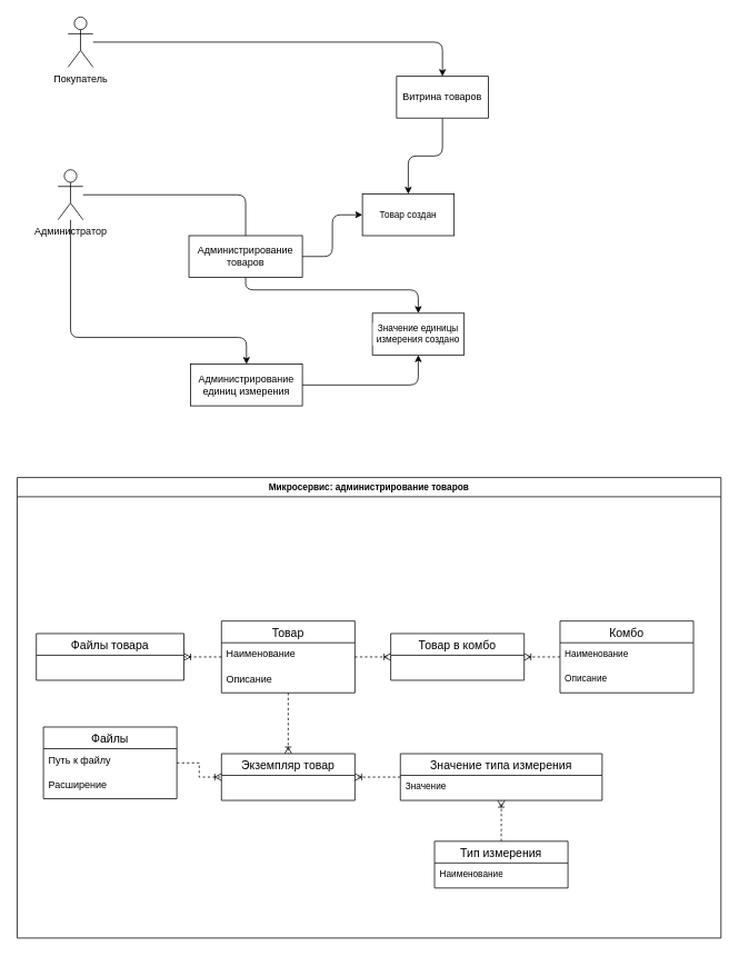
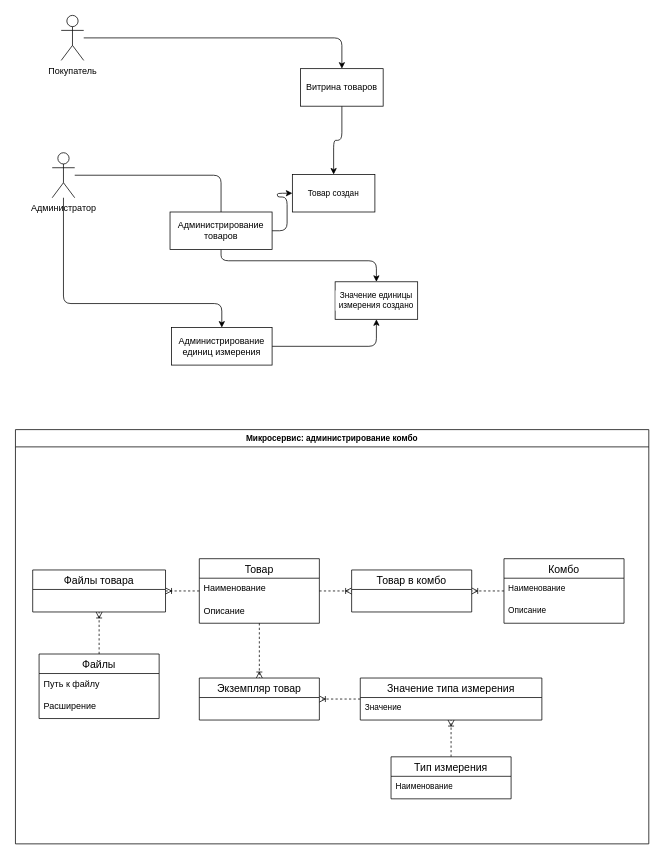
  <mxCell id="0" />
  <mxCell id="1" parent="0" />
- <mxCell id="2" value="Микросервис: администрирование товаров" style="swimlane;whiteSpace=wrap;html=1;fontFamily=Helvetica;fontSize=11;fontColor=default;labelBackgroundColor=default;" parent="1" vertex="1"><mxGeometry x="20" y="572" width="844" height="552" as="geometry" /></mxCell>
+ <mxCell id="2" value="Микросервис: администрирование комбо" style="swimlane;whiteSpace=wrap;html=1;fontFamily=Helvetica;fontSize=11;fontColor=default;labelBackgroundColor=default;" parent="1" vertex="1"><mxGeometry x="20" y="572" width="844" height="552" as="geometry" /></mxCell>
  <mxCell id="3" style="edgeStyle=orthogonalEdgeStyle;shape=connector;rounded=0;orthogonalLoop=1;jettySize=auto;html=1;dashed=1;strokeColor=default;align=center;verticalAlign=middle;fontFamily=Helvetica;fontSize=11;fontColor=default;labelBackgroundColor=default;endArrow=ERoneToMany;endFill=0;" parent="2" source="6" target="13" edge="1"><mxGeometry relative="1" as="geometry" /></mxCell>
  <mxCell id="4" style="edgeStyle=orthogonalEdgeStyle;shape=connector;rounded=0;orthogonalLoop=1;jettySize=auto;html=1;dashed=1;strokeColor=default;align=center;verticalAlign=middle;fontFamily=Helvetica;fontSize=11;fontColor=default;labelBackgroundColor=default;endArrow=ERoneToMany;endFill=0;" parent="2" source="6" target="20" edge="1"><mxGeometry relative="1" as="geometry" /></mxCell>
  <mxCell id="5" style="edgeStyle=orthogonalEdgeStyle;shape=connector;rounded=0;orthogonalLoop=1;jettySize=auto;html=1;dashed=1;strokeColor=default;align=center;verticalAlign=middle;fontFamily=Helvetica;fontSize=11;fontColor=default;labelBackgroundColor=default;endArrow=ERoneToMany;endFill=0;" parent="2" source="6" target="21" edge="1"><mxGeometry relative="1" as="geometry" /></mxCell>
  <mxCell id="6" value="Товар" style="swimlane;fontStyle=0;childLayout=stackLayout;horizontal=1;startSize=26;horizontalStack=0;resizeParent=1;resizeParentMax=0;resizeLast=0;collapsible=1;marginBottom=0;align=center;fontSize=14;" parent="2" vertex="1"><mxGeometry x="245" y="172" width="160" height="86" as="geometry" /></mxCell>
  <mxCell id="7" value="Наименование" style="text;strokeColor=none;fillColor=none;spacingLeft=4;spacingRight=4;overflow=hidden;rotatable=0;points=[[0,0.5],[1,0.5]];portConstraint=eastwest;fontSize=12;whiteSpace=wrap;html=1;" parent="6" vertex="1"><mxGeometry y="26" width="160" height="30" as="geometry" /></mxCell>
  <mxCell id="8" value="Описание" style="text;strokeColor=none;fillColor=none;spacingLeft=4;spacingRight=4;overflow=hidden;rotatable=0;points=[[0,0.5],[1,0.5]];portConstraint=eastwest;fontSize=12;whiteSpace=wrap;html=1;" parent="6" vertex="1"><mxGeometry y="56" width="160" height="30" as="geometry" /></mxCell>
- <mxCell id="9" style="edgeStyle=orthogonalEdgeStyle;rounded=0;orthogonalLoop=1;jettySize=auto;html=1;endArrow=ERoneToMany;endFill=0;dashed=1;" parent="2" source="10" target="20" edge="1"><mxGeometry relative="1" as="geometry" /></mxCell>
+ <mxCell id="9" style="edgeStyle=orthogonalEdgeStyle;rounded=0;orthogonalLoop=1;jettySize=auto;html=1;endArrow=ERoneToMany;endFill=0;dashed=1;" parent="2" source="10" target="13" edge="1"><mxGeometry relative="1" as="geometry" /></mxCell>
  <mxCell id="10" value="Файлы" style="swimlane;fontStyle=0;childLayout=stackLayout;horizontal=1;startSize=26;horizontalStack=0;resizeParent=1;resizeParentMax=0;resizeLast=0;collapsible=1;marginBottom=0;align=center;fontSize=14;" parent="2" vertex="1"><mxGeometry x="31.5" y="299" width="160" height="86" as="geometry" /></mxCell>
  <mxCell id="11" value="Путь к файлу" style="text;strokeColor=none;fillColor=none;spacingLeft=4;spacingRight=4;overflow=hidden;rotatable=0;points=[[0,0.5],[1,0.5]];portConstraint=eastwest;fontSize=12;whiteSpace=wrap;html=1;" parent="10" vertex="1"><mxGeometry y="26" width="160" height="30" as="geometry" /></mxCell>
  <mxCell id="12" value="Расширение" style="text;strokeColor=none;fillColor=none;spacingLeft=4;spacingRight=4;overflow=hidden;rotatable=0;points=[[0,0.5],[1,0.5]];portConstraint=eastwest;fontSize=12;whiteSpace=wrap;html=1;" parent="10" vertex="1"><mxGeometry y="56" width="160" height="30" as="geometry" /></mxCell>
  <mxCell id="13" value="Файлы товара" style="swimlane;fontStyle=0;childLayout=stackLayout;horizontal=1;startSize=26;horizontalStack=0;resizeParent=1;resizeParentMax=0;resizeLast=0;collapsible=1;marginBottom=0;align=center;fontSize=14;" parent="2" vertex="1"><mxGeometry x="23" y="187" width="177" height="56" as="geometry" /></mxCell>
  <mxCell id="14" style="edgeStyle=orthogonalEdgeStyle;shape=connector;rounded=0;orthogonalLoop=1;jettySize=auto;html=1;dashed=1;strokeColor=default;align=center;verticalAlign=middle;fontFamily=Helvetica;fontSize=11;fontColor=default;labelBackgroundColor=default;endArrow=ERoneToMany;endFill=0;" parent="2" source="15" target="20" edge="1"><mxGeometry relative="1" as="geometry"><Array as="points"><mxPoint x="583.5" y="359" /></Array></mxGeometry></mxCell>
  <mxCell id="15" value="Значение типа измерения" style="swimlane;fontStyle=0;childLayout=stackLayout;horizontal=1;startSize=26;horizontalStack=0;resizeParent=1;resizeParentMax=0;resizeLast=0;collapsible=1;marginBottom=0;align=center;fontSize=14;fontFamily=Helvetica;fontColor=default;labelBackgroundColor=default;" parent="2" vertex="1"><mxGeometry x="459.5" y="331" width="242" height="56" as="geometry" /></mxCell>
  <mxCell id="16" value="Значение" style="text;strokeColor=none;fillColor=none;spacingLeft=4;spacingRight=4;overflow=hidden;rotatable=0;points=[[0,0.5],[1,0.5]];portConstraint=eastwest;fontSize=11;whiteSpace=wrap;html=1;fontFamily=Helvetica;fontColor=default;labelBackgroundColor=default;" parent="15" vertex="1"><mxGeometry y="26" width="242" height="30" as="geometry" /></mxCell>
  <mxCell id="17" style="edgeStyle=orthogonalEdgeStyle;shape=connector;rounded=0;orthogonalLoop=1;jettySize=auto;html=1;dashed=1;strokeColor=default;align=center;verticalAlign=middle;fontFamily=Helvetica;fontSize=11;fontColor=default;labelBackgroundColor=default;endArrow=ERoneToMany;endFill=0;" parent="2" source="18" target="15" edge="1"><mxGeometry relative="1" as="geometry" /></mxCell>
  <mxCell id="18" value="Тип измерения" style="swimlane;fontStyle=0;childLayout=stackLayout;horizontal=1;startSize=26;horizontalStack=0;resizeParent=1;resizeParentMax=0;resizeLast=0;collapsible=1;marginBottom=0;align=center;fontSize=14;fontFamily=Helvetica;fontColor=default;labelBackgroundColor=default;" parent="2" vertex="1"><mxGeometry x="500.5" y="436" width="160" height="56" as="geometry" /></mxCell>
  <mxCell id="19" value="Наименование" style="text;strokeColor=none;fillColor=none;spacingLeft=4;spacingRight=4;overflow=hidden;rotatable=0;points=[[0,0.5],[1,0.5]];portConstraint=eastwest;fontSize=11;whiteSpace=wrap;html=1;fontFamily=Helvetica;fontColor=default;labelBackgroundColor=default;" parent="18" vertex="1"><mxGeometry y="26" width="160" height="30" as="geometry" /></mxCell>
  <mxCell id="20" value="Экземпляр товар" style="swimlane;fontStyle=0;childLayout=stackLayout;horizontal=1;startSize=26;horizontalStack=0;resizeParent=1;resizeParentMax=0;resizeLast=0;collapsible=1;marginBottom=0;align=center;fontSize=14;fontFamily=Helvetica;fontColor=default;labelBackgroundColor=default;" parent="2" vertex="1"><mxGeometry x="245" y="331" width="160" height="56" as="geometry" /></mxCell>
  <mxCell id="21" value="Товар в комбо" style="swimlane;fontStyle=0;childLayout=stackLayout;horizontal=1;startSize=26;horizontalStack=0;resizeParent=1;resizeParentMax=0;resizeLast=0;collapsible=1;marginBottom=0;align=center;fontSize=14;fontFamily=Helvetica;fontColor=default;labelBackgroundColor=default;" parent="2" vertex="1"><mxGeometry x="448" y="187" width="160" height="56" as="geometry" /></mxCell>
  <mxCell id="22" style="edgeStyle=orthogonalEdgeStyle;shape=connector;rounded=0;orthogonalLoop=1;jettySize=auto;html=1;dashed=1;strokeColor=default;align=center;verticalAlign=middle;fontFamily=Helvetica;fontSize=11;fontColor=default;labelBackgroundColor=default;endArrow=ERoneToMany;endFill=0;" parent="2" source="23" target="21" edge="1"><mxGeometry relative="1" as="geometry" /></mxCell>
  <mxCell id="23" value="Комбо" style="swimlane;fontStyle=0;childLayout=stackLayout;horizontal=1;startSize=26;horizontalStack=0;resizeParent=1;resizeParentMax=0;resizeLast=0;collapsible=1;marginBottom=0;align=center;fontSize=14;fontFamily=Helvetica;fontColor=default;labelBackgroundColor=default;" parent="2" vertex="1"><mxGeometry x="651" y="172" width="160" height="86" as="geometry" /></mxCell>
  <mxCell id="24" value="Наименование" style="text;strokeColor=none;fillColor=none;spacingLeft=4;spacingRight=4;overflow=hidden;rotatable=0;points=[[0,0.5],[1,0.5]];portConstraint=eastwest;fontSize=11;whiteSpace=wrap;html=1;fontFamily=Helvetica;fontColor=default;labelBackgroundColor=default;" parent="23" vertex="1"><mxGeometry y="26" width="160" height="30" as="geometry" /></mxCell>
  <mxCell id="25" value="Описание" style="text;strokeColor=none;fillColor=none;spacingLeft=4;spacingRight=4;overflow=hidden;rotatable=0;points=[[0,0.5],[1,0.5]];portConstraint=eastwest;fontSize=11;whiteSpace=wrap;html=1;fontFamily=Helvetica;fontColor=default;labelBackgroundColor=default;" parent="23" vertex="1"><mxGeometry y="56" width="160" height="30" as="geometry" /></mxCell>
  <mxCell id="26" style="edgeStyle=orthogonalEdgeStyle;shape=connector;curved=0;rounded=1;orthogonalLoop=1;jettySize=auto;html=1;strokeColor=default;align=center;verticalAlign=middle;fontFamily=Helvetica;fontSize=11;fontColor=default;labelBackgroundColor=default;endArrow=classic;" parent="1" source="27" target="32" edge="1"><mxGeometry relative="1" as="geometry" /></mxCell>
  <mxCell id="27" value="Покупатель" style="shape=umlActor;verticalLabelPosition=bottom;verticalAlign=top;html=1;outlineConnect=0;" parent="1" vertex="1"><mxGeometry x="81" y="20" width="30" height="60" as="geometry" /></mxCell>
  <mxCell id="28" style="edgeStyle=orthogonalEdgeStyle;rounded=1;orthogonalLoop=1;jettySize=auto;html=1;curved=0;endArrow=none;" parent="1" source="30" target="35" edge="1"><mxGeometry relative="1" as="geometry" /></mxCell>
  <mxCell id="29" style="edgeStyle=orthogonalEdgeStyle;rounded=1;orthogonalLoop=1;jettySize=auto;html=1;curved=0;" edge="1" parent="1" source="30" target="38"><mxGeometry relative="1" as="geometry"><Array as="points"><mxPoint x="84" y="404" /></Array></mxGeometry></mxCell>
  <mxCell id="30" value="Администратор" style="shape=umlActor;verticalLabelPosition=bottom;verticalAlign=top;html=1;outlineConnect=0;" parent="1" vertex="1"><mxGeometry x="69" y="203" width="30" height="60" as="geometry" /></mxCell>
  <mxCell id="31" style="edgeStyle=orthogonalEdgeStyle;shape=connector;curved=0;rounded=1;orthogonalLoop=1;jettySize=auto;html=1;strokeColor=default;align=center;verticalAlign=middle;fontFamily=Helvetica;fontSize=11;fontColor=default;labelBackgroundColor=default;endArrow=classic;" parent="1" source="32" target="36" edge="1"><mxGeometry relative="1" as="geometry" /></mxCell>
- <mxCell id="32" value="Витрина товаров" style="html=1;whiteSpace=wrap;" parent="1" vertex="1"><mxGeometry x="475" y="91" width="110" height="50" as="geometry" /></mxCell>
+ <mxCell id="32" value="Витрина товаров" style="html=1;whiteSpace=wrap;" parent="1" vertex="1"><mxGeometry x="400" y="91" width="110" height="50" as="geometry" /></mxCell>
  <mxCell id="33" style="edgeStyle=orthogonalEdgeStyle;shape=connector;curved=0;rounded=1;orthogonalLoop=1;jettySize=auto;html=1;strokeColor=default;align=center;verticalAlign=middle;fontFamily=Helvetica;fontSize=11;fontColor=default;labelBackgroundColor=default;endArrow=classic;" parent="1" source="35" target="36" edge="1"><mxGeometry relative="1" as="geometry" /></mxCell>
  <mxCell id="34" style="edgeStyle=orthogonalEdgeStyle;shape=connector;curved=0;rounded=1;orthogonalLoop=1;jettySize=auto;html=1;strokeColor=default;align=center;verticalAlign=middle;fontFamily=Helvetica;fontSize=11;fontColor=default;labelBackgroundColor=default;endArrow=classic;" edge="1" parent="1" source="35" target="39"><mxGeometry relative="1" as="geometry"><Array as="points"><mxPoint x="294" y="347" /><mxPoint x="501" y="347" /></Array></mxGeometry></mxCell>
  <mxCell id="35" value="Администрирование товаров" style="html=1;whiteSpace=wrap;" parent="1" vertex="1"><mxGeometry x="226" y="282" width="136" height="50" as="geometry" /></mxCell>
- <mxCell id="36" value="Товар создан" style="html=1;whiteSpace=wrap;fontFamily=Helvetica;fontSize=11;fontColor=default;labelBackgroundColor=default;" parent="1" vertex="1"><mxGeometry x="434" y="232" width="110" height="50" as="geometry" /></mxCell>
+ <mxCell id="36" value="Товар создан" style="html=1;whiteSpace=wrap;fontFamily=Helvetica;fontSize=11;fontColor=default;labelBackgroundColor=default;" parent="1" vertex="1"><mxGeometry x="389" y="232" width="110" height="50" as="geometry" /></mxCell>
  <mxCell id="37" style="edgeStyle=orthogonalEdgeStyle;shape=connector;curved=0;rounded=1;orthogonalLoop=1;jettySize=auto;html=1;strokeColor=default;align=center;verticalAlign=middle;fontFamily=Helvetica;fontSize=11;fontColor=default;labelBackgroundColor=default;endArrow=classic;" edge="1" parent="1" source="38" target="39"><mxGeometry relative="1" as="geometry" /></mxCell>
  <mxCell id="38" value="Администрирование единиц измерения" style="html=1;whiteSpace=wrap;" vertex="1" parent="1"><mxGeometry x="228" y="436" width="134" height="50" as="geometry" /></mxCell>
  <mxCell id="39" value="Значение единицы измерения создано" style="html=1;whiteSpace=wrap;fontFamily=Helvetica;fontSize=11;fontColor=default;labelBackgroundColor=default;" vertex="1" parent="1"><mxGeometry x="446" y="375" width="110" height="50" as="geometry" /></mxCell>
